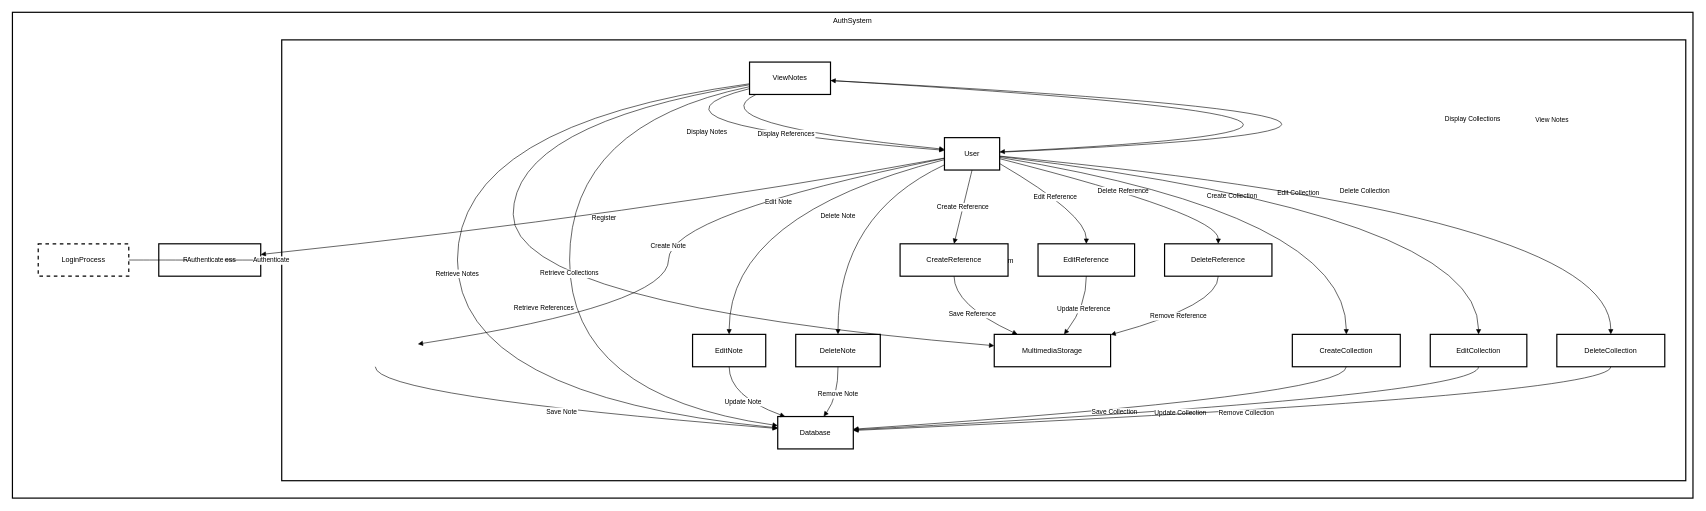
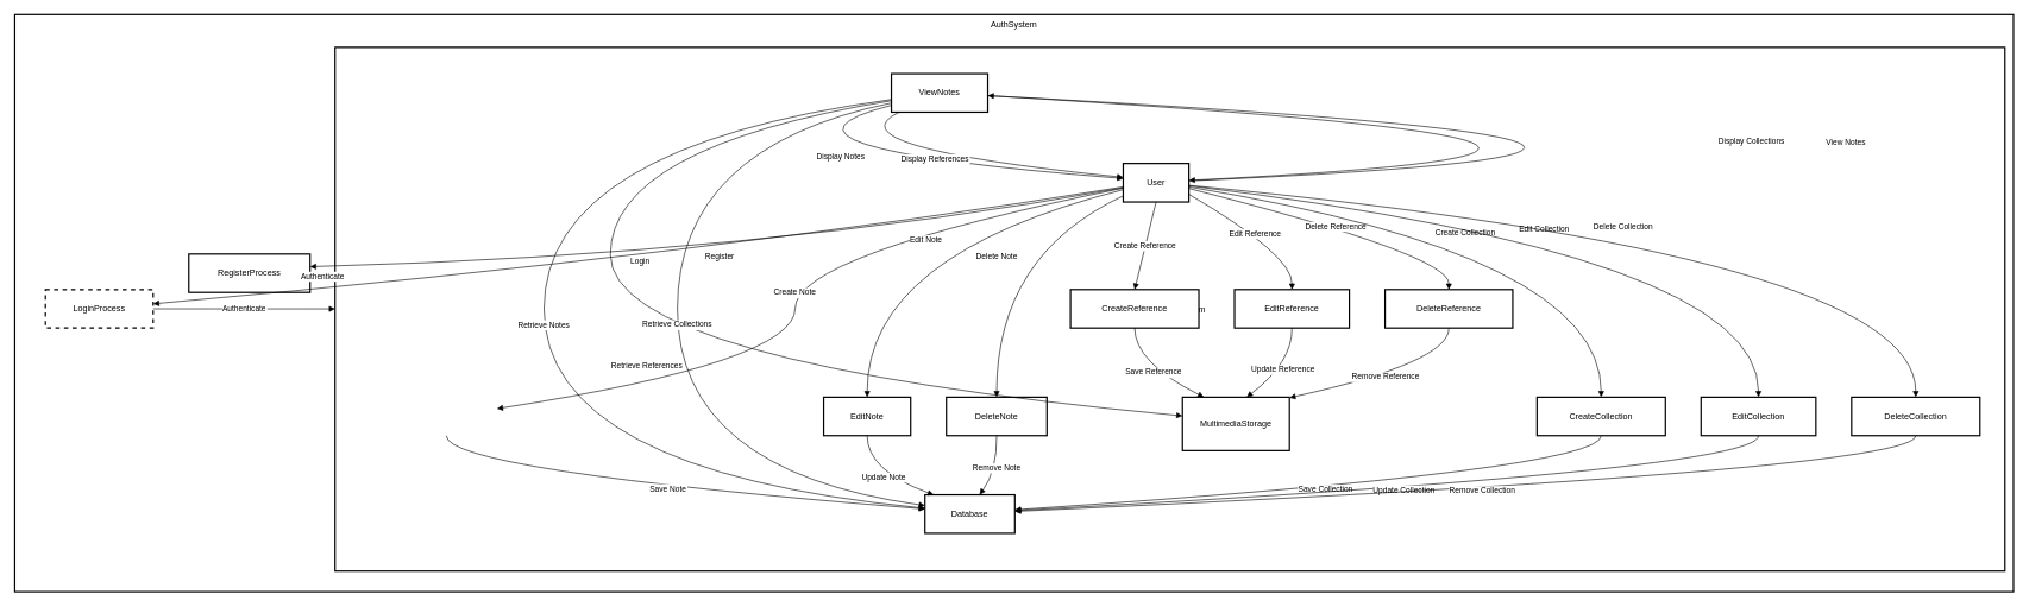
  <mxCell id="0" />
  <mxCell id="1" parent="0" />
  <mxCell id="2" value="AuthSystem" style="whiteSpace=wrap;strokeWidth=2;verticalAlign=top;" vertex="1" parent="1"><mxGeometry x="20" y="20" width="2802" height="810" as="geometry" /></mxCell>
  <mxCell id="3" value="CreateNote" style="whiteSpace=wrap;strokeWidth=2;" vertex="1" parent="2"><mxGeometry x="534" y="537" width="142" height="54" as="geometry" /></mxCell>
  <mxCell id="4" value="NoteTakingSystem" style="whiteSpace=wrap;strokeWidth=2;" vertex="1" parent="2"><mxGeometry x="449" y="46" width="2341" height="735" as="geometry" /></mxCell>
  <mxCell id="5" value="Database" style="whiteSpace=wrap;strokeWidth=2;" vertex="1" parent="2"><mxGeometry x="1276" y="674" width="126" height="54" as="geometry" /></mxCell>
  <mxCell id="6" value="EditNote" style="whiteSpace=wrap;strokeWidth=2;" vertex="1" parent="2"><mxGeometry x="1134" y="537" width="122" height="54" as="geometry" /></mxCell>
  <mxCell id="7" value="DeleteNote" style="whiteSpace=wrap;strokeWidth=2;" vertex="1" parent="2"><mxGeometry x="1306" y="537" width="141" height="54" as="geometry" /></mxCell>
  <mxCell id="8" value="ViewNotes" style="whiteSpace=wrap;strokeWidth=2;" vertex="1" parent="2"><mxGeometry x="1229" y="83" width="135" height="54" as="geometry" /></mxCell>
- <mxCell id="9" value="MultimediaStorage" style="whiteSpace=wrap;strokeWidth=2;" vertex="1" parent="2"><mxGeometry x="1637" y="537" width="194" height="54" as="geometry" /></mxCell>
+ <mxCell id="9" value="MultimediaStorage" style="whiteSpace=wrap;strokeWidth=2;" vertex="1" parent="2"><mxGeometry x="1637" y="537" width="150" height="75" as="geometry" /></mxCell>
  <mxCell id="10" value="User" style="whiteSpace=wrap;strokeWidth=2;" vertex="1" parent="2"><mxGeometry x="1554" y="209" width="92" height="54" as="geometry" /></mxCell>
  <mxCell id="11" value="CreateReference" style="whiteSpace=wrap;strokeWidth=2;" vertex="1" parent="2"><mxGeometry x="1480" y="386" width="180" height="54" as="geometry" /></mxCell>
  <mxCell id="12" value="EditReference" style="whiteSpace=wrap;strokeWidth=2;" vertex="1" parent="2"><mxGeometry x="1710" y="386" width="161" height="54" as="geometry" /></mxCell>
  <mxCell id="13" value="DeleteReference" style="whiteSpace=wrap;strokeWidth=2;" vertex="1" parent="2"><mxGeometry x="1921" y="386" width="179" height="54" as="geometry" /></mxCell>
  <mxCell id="14" value="CreateCollection" style="whiteSpace=wrap;strokeWidth=2;" vertex="1" parent="2"><mxGeometry x="2134" y="537" width="180" height="54" as="geometry" /></mxCell>
  <mxCell id="15" value="EditCollection" style="whiteSpace=wrap;strokeWidth=2;" vertex="1" parent="2"><mxGeometry x="2364" y="537" width="161" height="54" as="geometry" /></mxCell>
  <mxCell id="16" value="DeleteCollection" style="whiteSpace=wrap;strokeWidth=2;" vertex="1" parent="2"><mxGeometry x="2575" y="537" width="180" height="54" as="geometry" /></mxCell>
  <mxCell id="17" value="LoginProcess" style="whiteSpace=wrap;strokeWidth=2;dashed=1;" vertex="1" parent="2"><mxGeometry x="43" y="386" width="151" height="54" as="geometry" /></mxCell>
- <mxCell id="18" value="RegisterProcess" style="whiteSpace=wrap;strokeWidth=2;" vertex="1" parent="2"><mxGeometry x="244" y="386" width="170" height="54" as="geometry" /></mxCell>
+ <mxCell id="18" value="RegisterProcess" style="whiteSpace=wrap;strokeWidth=2;" vertex="1" parent="2"><mxGeometry x="244" y="336" width="170" height="54" as="geometry" /></mxCell>
  <mxCell id="19" value="Save Note" style="curved=1;startArrow=none;endArrow=block;exitX=0.5;exitY=1;entryX=0;entryY=0.37;rounded=0;" edge="1" parent="2" source="3" target="5"><mxGeometry relative="1" as="geometry"><Array as="points"><mxPoint x="605" y="640" /></Array></mxGeometry></mxCell>
  <mxCell id="20" value="Update Note" style="curved=1;startArrow=none;endArrow=block;exitX=0.5;exitY=1;entryX=0.09;entryY=-0.01;rounded=0;" edge="1" parent="2" source="6" target="5"><mxGeometry relative="1" as="geometry"><Array as="points"><mxPoint x="1195" y="640" /></Array></mxGeometry></mxCell>
  <mxCell id="21" value="Remove Note" style="curved=1;startArrow=none;endArrow=block;exitX=0.5;exitY=1;entryX=0.61;entryY=-0.01;rounded=0;" edge="1" parent="2" source="7" target="5"><mxGeometry relative="1" as="geometry"><Array as="points"><mxPoint x="1377" y="640" /></Array></mxGeometry></mxCell>
  <mxCell id="22" value="Retrieve Notes" style="curved=1;startArrow=none;endArrow=block;exitX=0;exitY=0.67;entryX=0;entryY=0.35;rounded=0;" edge="1" parent="2" source="8" target="5"><mxGeometry relative="1" as="geometry"><Array as="points"><mxPoint x="742" y="186" /><mxPoint x="742" y="640" /></Array></mxGeometry></mxCell>
  <mxCell id="23" value="Retrieve References" style="curved=1;startArrow=none;endArrow=block;exitX=0;exitY=0.7;entryX=0;entryY=0.35;rounded=0;" edge="1" parent="2" source="8" target="9"><mxGeometry relative="1" as="geometry"><Array as="points"><mxPoint x="835" y="186" /><mxPoint x="835" y="488" /></Array></mxGeometry></mxCell>
  <mxCell id="24" value="Retrieve Collections" style="curved=1;startArrow=none;endArrow=block;exitX=0;exitY=0.76;entryX=0;entryY=0.28;rounded=0;" edge="1" parent="2" source="8" target="5"><mxGeometry relative="1" as="geometry"><Array as="points"><mxPoint x="929" y="186" /><mxPoint x="929" y="640" /></Array></mxGeometry></mxCell>
  <mxCell id="25" value="Display Notes" style="curved=1;startArrow=none;endArrow=block;exitX=0;exitY=0.82;entryX=0;entryY=0.39;rounded=0;" edge="1" parent="2" source="8" target="10"><mxGeometry relative="1" as="geometry"><Array as="points"><mxPoint x="999" y="186" /></Array></mxGeometry></mxCell>
  <mxCell id="26" value="Display References" style="curved=1;startArrow=none;endArrow=block;exitX=0.08;exitY=1;entryX=0;entryY=0.36;rounded=0;" edge="1" parent="2" source="8" target="10"><mxGeometry relative="1" as="geometry"><Array as="points"><mxPoint x="1138" y="186" /></Array></mxGeometry></mxCell>
  <mxCell id="27" value="Display Collections" style="curved=1;startArrow=none;endArrow=block;exitX=1;exitY=0.57;entryX=1;entryY=0.44;rounded=0;" edge="1" parent="2" source="8" target="10"><mxGeometry relative="1" as="geometry"><Array as="points"><mxPoint x="2576" y="186" /></Array></mxGeometry></mxCell>
  <mxCell id="28" value="Save Reference" style="curved=1;startArrow=none;endArrow=block;exitX=0.5;exitY=1;entryX=0.2;entryY=0;rounded=0;" edge="1" parent="2" source="11" target="9"><mxGeometry relative="1" as="geometry"><Array as="points"><mxPoint x="1570" y="488" /></Array></mxGeometry></mxCell>
  <mxCell id="29" value="Update Reference" style="curved=1;startArrow=none;endArrow=block;exitX=0.5;exitY=1;entryX=0.6;entryY=0;rounded=0;" edge="1" parent="2" source="12" target="9"><mxGeometry relative="1" as="geometry"><Array as="points"><mxPoint x="1791" y="488" /></Array></mxGeometry></mxCell>
  <mxCell id="30" value="Remove Reference" style="curved=1;startArrow=none;endArrow=block;exitX=0.5;exitY=1;entryX=1;entryY=0.01;rounded=0;" edge="1" parent="2" source="13" target="9"><mxGeometry relative="1" as="geometry"><Array as="points"><mxPoint x="2011" y="488" /></Array></mxGeometry></mxCell>
  <mxCell id="31" value="Save Collection" style="curved=1;startArrow=none;endArrow=block;exitX=0.5;exitY=1;entryX=1;entryY=0.39;rounded=0;" edge="1" parent="2" source="14" target="5"><mxGeometry relative="1" as="geometry"><Array as="points"><mxPoint x="2224" y="640" /></Array></mxGeometry></mxCell>
  <mxCell id="32" value="Update Collection" style="curved=1;startArrow=none;endArrow=block;exitX=0.5;exitY=1;entryX=1;entryY=0.41;rounded=0;" edge="1" parent="2" source="15" target="5"><mxGeometry relative="1" as="geometry"><Array as="points"><mxPoint x="2445" y="640" /></Array></mxGeometry></mxCell>
  <mxCell id="33" value="Remove Collection" style="curved=1;startArrow=none;endArrow=block;exitX=0.5;exitY=1;entryX=1;entryY=0.43;rounded=0;" edge="1" parent="2" source="16" target="5"><mxGeometry relative="1" as="geometry"><Array as="points"><mxPoint x="2665" y="640" /></Array></mxGeometry></mxCell>
+ <mxCell id="34" value="Login" style="curved=1;startArrow=none;endArrow=block;exitX=0;exitY=0.61;entryX=1;entryY=0.37;rounded=0;" edge="1" parent="2" source="10" target="17"><mxGeometry relative="1" as="geometry"><Array as="points"><mxPoint x="970" y="337" /></Array></mxGeometry></mxCell>
  <mxCell id="35" value="Register" style="curved=1;startArrow=none;endArrow=block;exitX=0;exitY=0.63;entryX=1;entryY=0.33;rounded=0;" edge="1" parent="2" source="10" target="18"><mxGeometry relative="1" as="geometry"><Array as="points"><mxPoint x="1043" y="337" /></Array></mxGeometry></mxCell>
  <mxCell id="36" value="Create Note" style="curved=1;startArrow=none;endArrow=block;exitX=0;exitY=0.64;entryX=1;entryY=0.3;rounded=0;" edge="1" parent="2" source="10" target="3"><mxGeometry relative="1" as="geometry"><Array as="points"><mxPoint x="1094" y="337" /><mxPoint x="1094" y="488" /></Array></mxGeometry></mxCell>
  <mxCell id="37" value="Edit Note" style="curved=1;startArrow=none;endArrow=block;exitX=0;exitY=0.68;entryX=0.5;entryY=0;rounded=0;" edge="1" parent="2" source="10" target="6"><mxGeometry relative="1" as="geometry"><Array as="points"><mxPoint x="1195" y="337" /></Array></mxGeometry></mxCell>
  <mxCell id="38" value="Delete Note" style="curved=1;startArrow=none;endArrow=block;exitX=0;exitY=0.84;entryX=0.5;entryY=0;rounded=0;" edge="1" parent="2" source="10" target="7"><mxGeometry relative="1" as="geometry"><Array as="points"><mxPoint x="1377" y="337" /></Array></mxGeometry></mxCell>
  <mxCell id="39" value="View Notes" style="curved=1;startArrow=none;endArrow=block;exitX=1;exitY=0.45;entryX=1;entryY=0.57;rounded=0;" edge="1" parent="2" source="10" target="8"><mxGeometry relative="1" as="geometry"><Array as="points"><mxPoint x="2708" y="186" /></Array></mxGeometry></mxCell>
  <mxCell id="40" value="Create Reference" style="curved=1;startArrow=none;endArrow=block;exitX=0.5;exitY=1.01;entryX=0.5;entryY=0;rounded=0;" edge="1" parent="2" source="10" target="11"><mxGeometry relative="1" as="geometry"><Array as="points" /></mxGeometry></mxCell>
  <mxCell id="41" value="Edit Reference" style="curved=1;startArrow=none;endArrow=block;exitX=1;exitY=0.8;entryX=0.5;entryY=0;rounded=0;" edge="1" parent="2" source="10" target="12"><mxGeometry relative="1" as="geometry"><Array as="points"><mxPoint x="1791" y="337" /></Array></mxGeometry></mxCell>
  <mxCell id="42" value="Delete Reference" style="curved=1;startArrow=none;endArrow=block;exitX=1;exitY=0.65;entryX=0.5;entryY=0;rounded=0;" edge="1" parent="2" source="10" target="13"><mxGeometry relative="1" as="geometry"><Array as="points"><mxPoint x="2011" y="337" /></Array></mxGeometry></mxCell>
  <mxCell id="43" value="Create Collection" style="curved=1;startArrow=none;endArrow=block;exitX=1;exitY=0.61;entryX=0.5;entryY=0;rounded=0;" edge="1" parent="2" source="10" target="14"><mxGeometry relative="1" as="geometry"><Array as="points"><mxPoint x="2224" y="337" /></Array></mxGeometry></mxCell>
  <mxCell id="44" value="Edit Collection" style="curved=1;startArrow=none;endArrow=block;exitX=1;exitY=0.58;entryX=0.5;entryY=0;rounded=0;" edge="1" parent="2" source="10" target="15"><mxGeometry relative="1" as="geometry"><Array as="points"><mxPoint x="2445" y="337" /></Array></mxGeometry></mxCell>
  <mxCell id="45" value="Delete Collection" style="curved=1;startArrow=none;endArrow=block;exitX=1;exitY=0.57;entryX=0.5;entryY=0;rounded=0;" edge="1" parent="2" source="10" target="16"><mxGeometry relative="1" as="geometry"><Array as="points"><mxPoint x="2665" y="337" /></Array></mxGeometry></mxCell>
  <mxCell id="46" value="Authenticate" style="curved=1;startArrow=none;endArrow=block;rounded=0;" edge="1" parent="2" source="17" target="4"><mxGeometry relative="1" as="geometry"><Array as="points" /></mxGeometry></mxCell>
  <mxCell id="47" value="Authenticate" style="curved=1;startArrow=none;endArrow=block;rounded=0;" edge="1" parent="2" source="18" target="4"><mxGeometry relative="1" as="geometry"><Array as="points" /></mxGeometry></mxCell>
